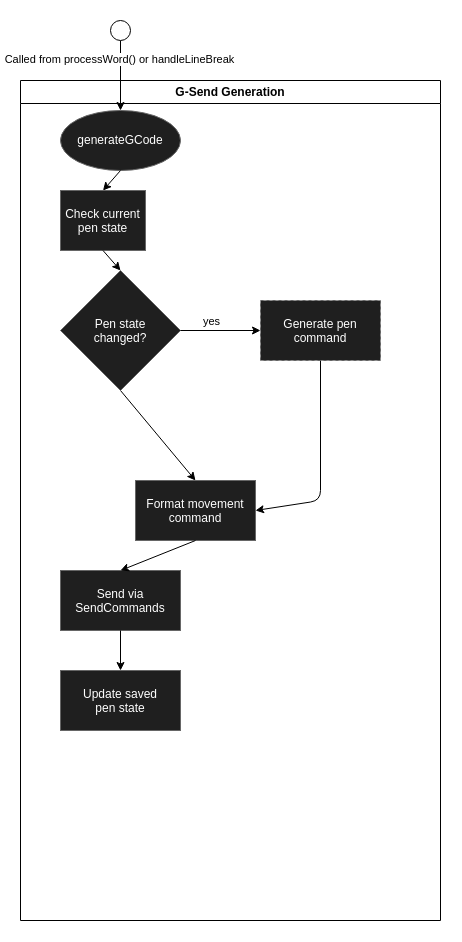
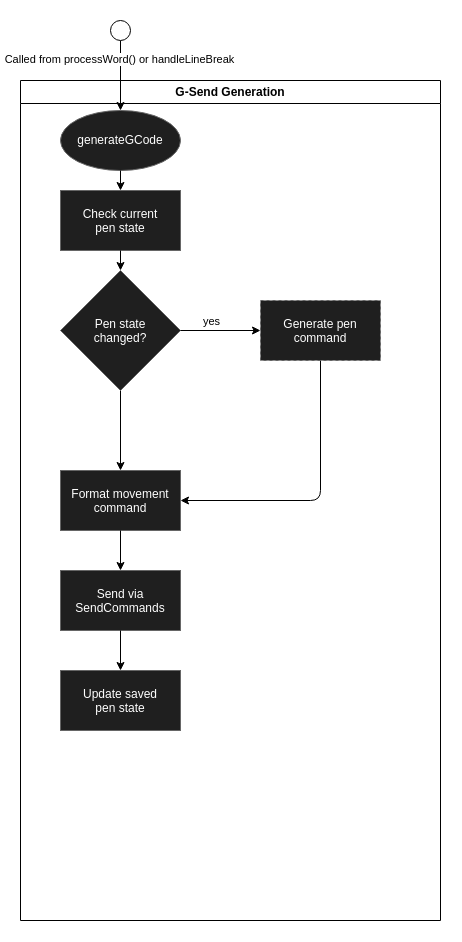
  <mxCell id="0" />
  <mxCell id="1" parent="0" />
  <mxCell id="2" value="generateGCode" style="ellipse;whiteSpace=wrap;html=1;fillColor=#1f1f1f;strokeColor=#666666;fontColor=#FFFFFF;" parent="1" vertex="1"><mxGeometry x="60" y="110" width="120" height="60" as="geometry" /></mxCell>
- <mxCell id="3" value="Format movement&#10;command" style="rounded=0;fillColor=#1f1f1f;strokeColor=#666666;fontColor=#FFFFFF;" parent="1" vertex="1"><mxGeometry x="135" y="480" width="120" height="60" as="geometry" /></mxCell>
+ <mxCell id="3" value="Format movement&#10;command" style="rounded=0;fillColor=#1f1f1f;strokeColor=#666666;fontColor=#FFFFFF;" parent="1" vertex="1"><mxGeometry x="60" y="470" width="120" height="60" as="geometry" /></mxCell>
  <mxCell id="4" value="Send via&#10;SendCommands" style="rounded=0;fillColor=#1f1f1f;strokeColor=#666666;fontColor=#FFFFFF;" parent="1" vertex="1"><mxGeometry x="60" y="570" width="120" height="60" as="geometry" /></mxCell>
  <mxCell id="5" value="Update saved&#10;pen state" style="rounded=0;fillColor=#1f1f1f;strokeColor=#666666;fontColor=#FFFFFF;" parent="1" vertex="1"><mxGeometry x="60" y="670" width="120" height="60" as="geometry" /></mxCell>
  <mxCell id="6" value="" style="endArrow=classic;html=1;exitX=0.5;exitY=1;entryX=0.5;entryY=0;fontColor=#FFFFFF;" parent="1" source="2" target="12" edge="1"><mxGeometry width="50" height="50" relative="1" as="geometry" /></mxCell>
  <mxCell id="7" value="" style="endArrow=classic;html=1;exitX=0.5;exitY=1;entryX=1;entryY=0.5;fontColor=#FFFFFF;" parent="1" source="15" target="3" edge="1"><mxGeometry width="50" height="50" relative="1" as="geometry"><Array as="points"><mxPoint x="320" y="500" /></Array></mxGeometry></mxCell>
  <mxCell id="8" value="" style="endArrow=classic;html=1;exitX=0.5;exitY=1;entryX=0.5;entryY=0;fontColor=#FFFFFF;" parent="1" source="13" target="3" edge="1"><mxGeometry width="50" height="50" relative="1" as="geometry" /></mxCell>
  <mxCell id="9" value="" style="endArrow=classic;html=1;exitX=0.5;exitY=1;entryX=0.5;entryY=0;fontColor=#FFFFFF;" parent="1" source="3" target="4" edge="1"><mxGeometry width="50" height="50" relative="1" as="geometry" /></mxCell>
  <mxCell id="10" value="" style="endArrow=classic;html=1;exitX=0.5;exitY=1;entryX=0.5;entryY=0;fontColor=#FFFFFF;" parent="1" source="4" target="5" edge="1"><mxGeometry width="50" height="50" relative="1" as="geometry" /></mxCell>
  <mxCell id="11" value="G-Send Generation" style="swimlane;whiteSpace=wrap;html=1;" vertex="1" parent="1"><mxGeometry x="20" y="80" width="420" height="840" as="geometry" /></mxCell>
- <mxCell id="12" value="Check current&#10;pen state" style="rounded=0;fillColor=#1f1f1f;strokeColor=#666666;fontColor=#FFFFFF;" parent="11" vertex="1"><mxGeometry x="40" y="110" width="85" height="60" as="geometry" /></mxCell>
+ <mxCell id="12" value="Check current&#10;pen state" style="rounded=0;fillColor=#1f1f1f;strokeColor=#666666;fontColor=#FFFFFF;" parent="11" vertex="1"><mxGeometry x="40" y="110" width="120" height="60" as="geometry" /></mxCell>
  <mxCell id="13" value="Pen state&#10;changed?" style="rhombus;fillColor=#1f1f1f;strokeColor=#666666;fontColor=#FFFFFF;" parent="11" vertex="1"><mxGeometry x="40" y="190" width="120" height="120" as="geometry" /></mxCell>
  <mxCell id="14" value="" style="endArrow=classic;html=1;exitX=0.5;exitY=1;entryX=0.5;entryY=0;fontColor=#FFFFFF;" parent="11" source="12" target="13" edge="1"><mxGeometry width="50" height="50" relative="1" as="geometry" /></mxCell>
  <mxCell id="15" value="Generate pen&#10;command" style="rounded=0;fillColor=#1f1f1f;strokeColor=#666666;fontColor=#FFFFFF;dashed=1;" parent="11" vertex="1"><mxGeometry x="240" y="220" width="120" height="60" as="geometry" /></mxCell>
  <mxCell id="16" value="" style="endArrow=classic;html=1;exitX=1;exitY=0.5;entryX=0;entryY=0.5;fontColor=#FFFFFF;" parent="11" source="13" target="15" edge="1"><mxGeometry width="50" height="50" relative="1" as="geometry" /></mxCell>
  <mxCell id="17" value="yes" style="edgeLabel;html=1;align=center;verticalAlign=middle;resizable=0;points=[];" vertex="1" connectable="0" parent="16"><mxGeometry x="-0.156" y="-1" relative="1" as="geometry"><mxPoint x="-4" y="-11" as="offset" /></mxGeometry></mxCell>
- <mxCell id="18" value="no" style="text;html=1;align=center;verticalAlign=middle;resizable=0;points=[];fontColor=#FFFFFF;" parent="11" vertex="1"><mxGeometry x="90" y="330" width="40" height="20" as="geometry" /></mxCell>
  <mxCell id="19" style="edgeStyle=orthogonalEdgeStyle;rounded=0;orthogonalLoop=1;jettySize=auto;html=1;exitX=0.5;exitY=1;exitDx=0;exitDy=0;" edge="1" parent="1" source="21" target="2"><mxGeometry relative="1" as="geometry" /></mxCell>
  <mxCell id="20" value="Called from processWord() or handleLineBreak" style="edgeLabel;html=1;align=center;verticalAlign=middle;resizable=0;points=[];" vertex="1" connectable="0" parent="19"><mxGeometry x="-0.476" y="-2" relative="1" as="geometry"><mxPoint as="offset" /></mxGeometry></mxCell>
  <mxCell id="21" value="" style="ellipse;whiteSpace=wrap;html=1;" vertex="1" parent="1"><mxGeometry x="110" y="20" width="20" height="20" as="geometry" /></mxCell>
